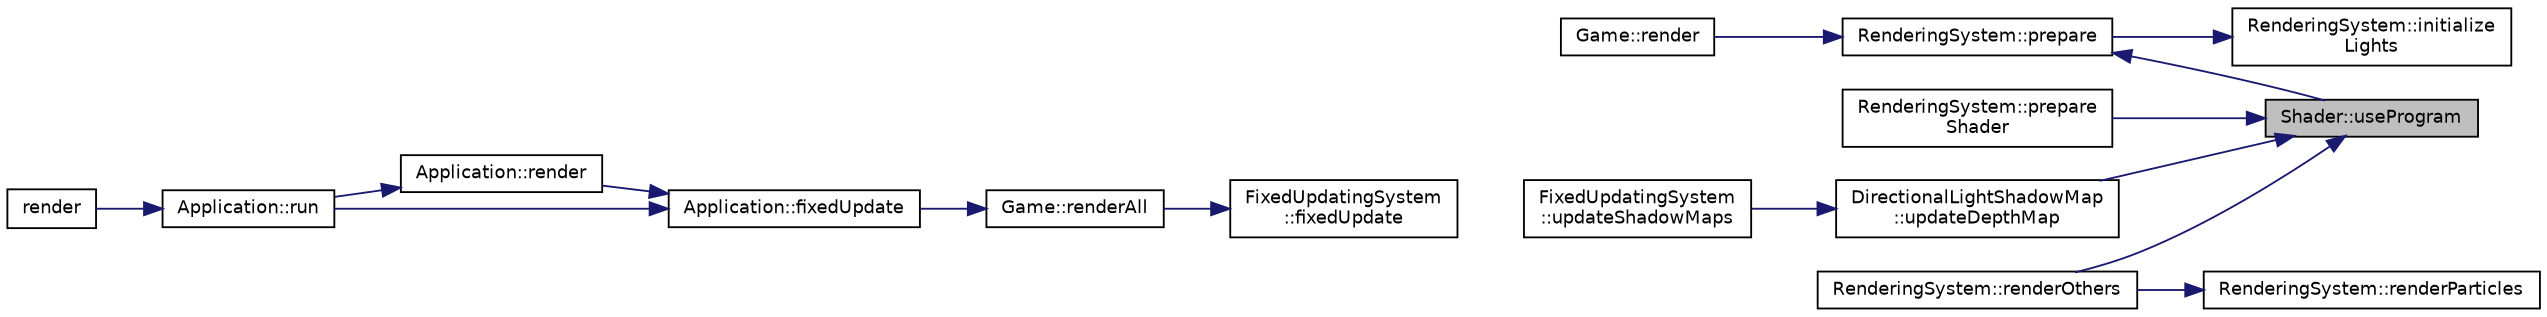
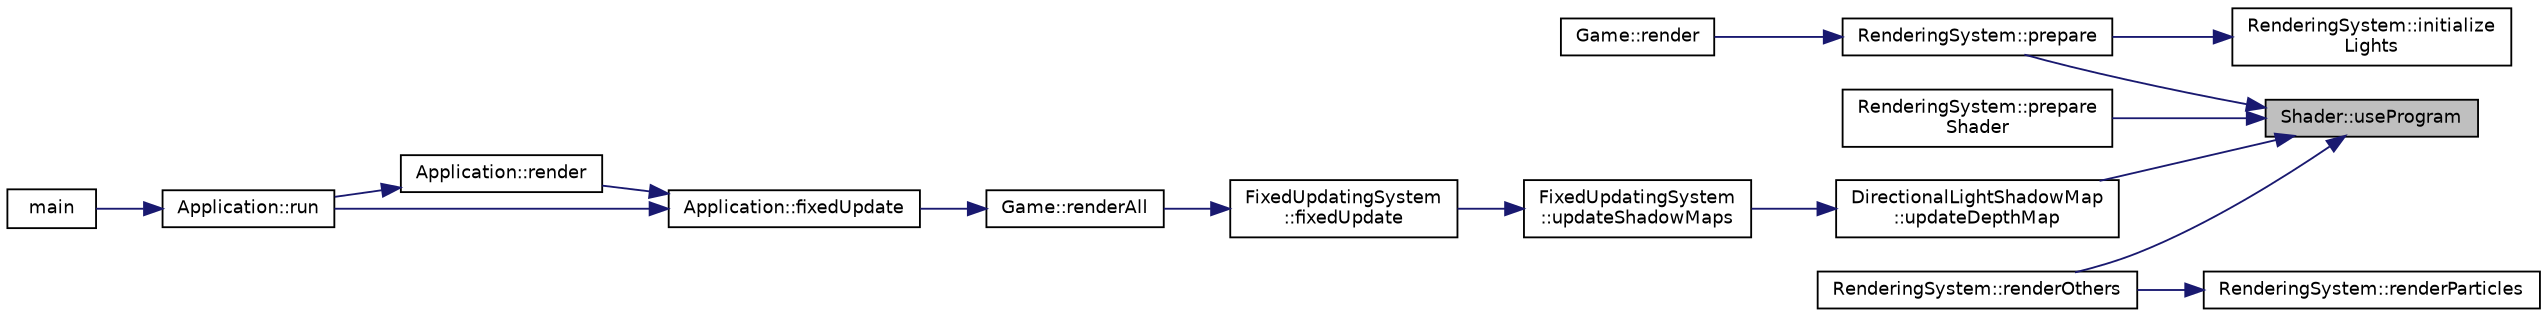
  digraph {
    rankdir=RL
    node [color=black fillcolor=white fontname=Helvetica fontsize=10 shape=record style=filled]
    edge [color=midnightblue dir=back fontname=Helvetica fontsize=10 labelfontname=Helvetica labelfontsize=10 style=solid]
    n1 [fillcolor=grey75 fontcolor=black height=0.2 label="Shader::useProgram" width=0.4]
    n2 [height=0.2 label="RenderingSystem::prepare" width=0.4]
    n3 [height=0.2 label="RenderingSystem::prepare\lShader" width=0.4]
    n4 [height=0.2 label="RenderingSystem::renderOthers" width=0.4]
    n5 [height=0.2 label="DirectionalLightShadowMap\l::updateDepthMap" width=0.4]
    n6 [height=0.2 label="RenderingSystem::initialize\lLights" width=0.4]
    n7 [height=0.2 label="Game::render" width=0.4]
    n8 [height=0.2 label="FixedUpdatingSystem\l::updateShadowMaps" width=0.4]
    n9 [height=0.2 label="Application::render" width=0.4]
    n10 [height=0.2 label="Application::run" width=0.4]
-   n11 [height=0.2 label=render width=0.4]
+   n11 [height=0.2 label=main width=0.4]
    n12 [height=0.2 label="RenderingSystem::renderParticles" width=0.4]
    n13 [height=0.2 label="FixedUpdatingSystem\l::fixedUpdate" width=0.4]
    n14 [height=0.2 label="Game::renderAll" width=0.4]
    n15 [height=0.2 label="Application::fixedUpdate" width=0.4]
-   n2 -> n1
+   n1 -> n2
    n1 -> n3
    n1 -> n4
    n1 -> n5
    n2 -> n7
    n5 -> n8
    n6 -> n2
+   n8 -> n13
    n9 -> n10
    n10 -> n11
    n12 -> n4
    n13 -> n14
    n14 -> n15
    n15 -> n9
    n15 -> n10
  }
